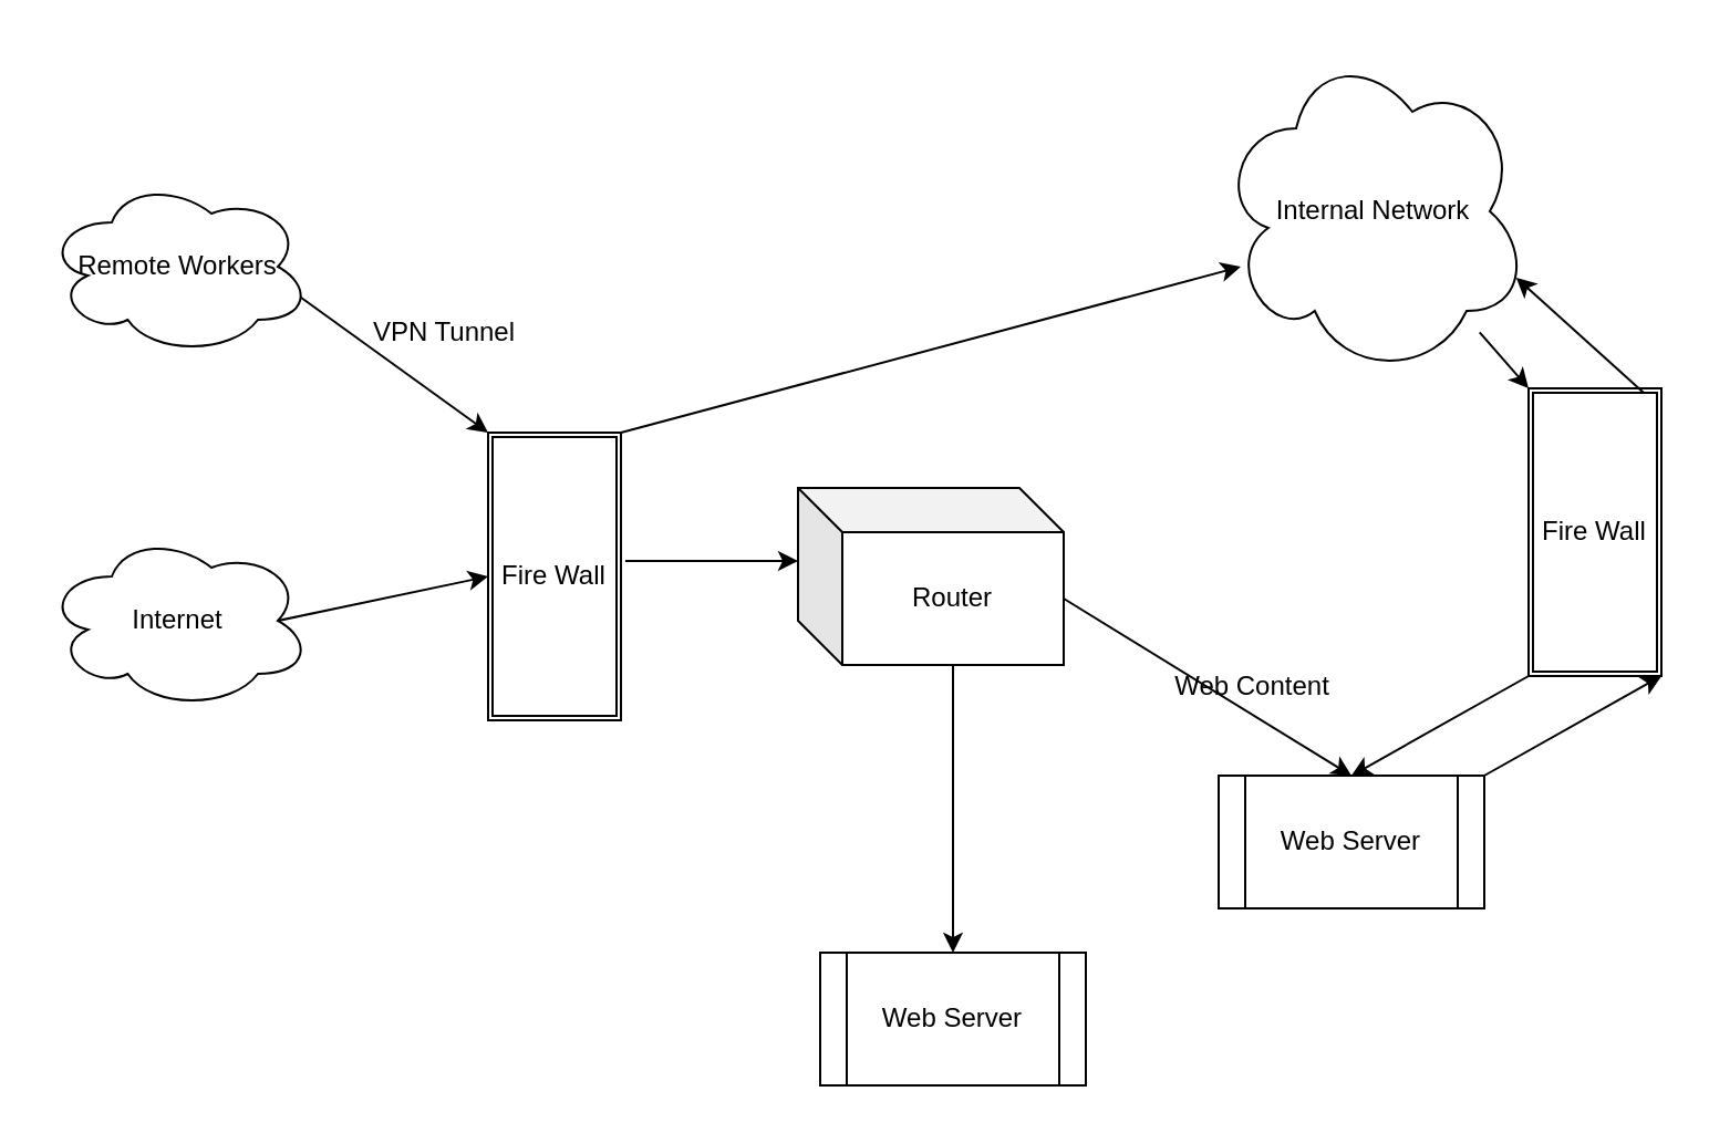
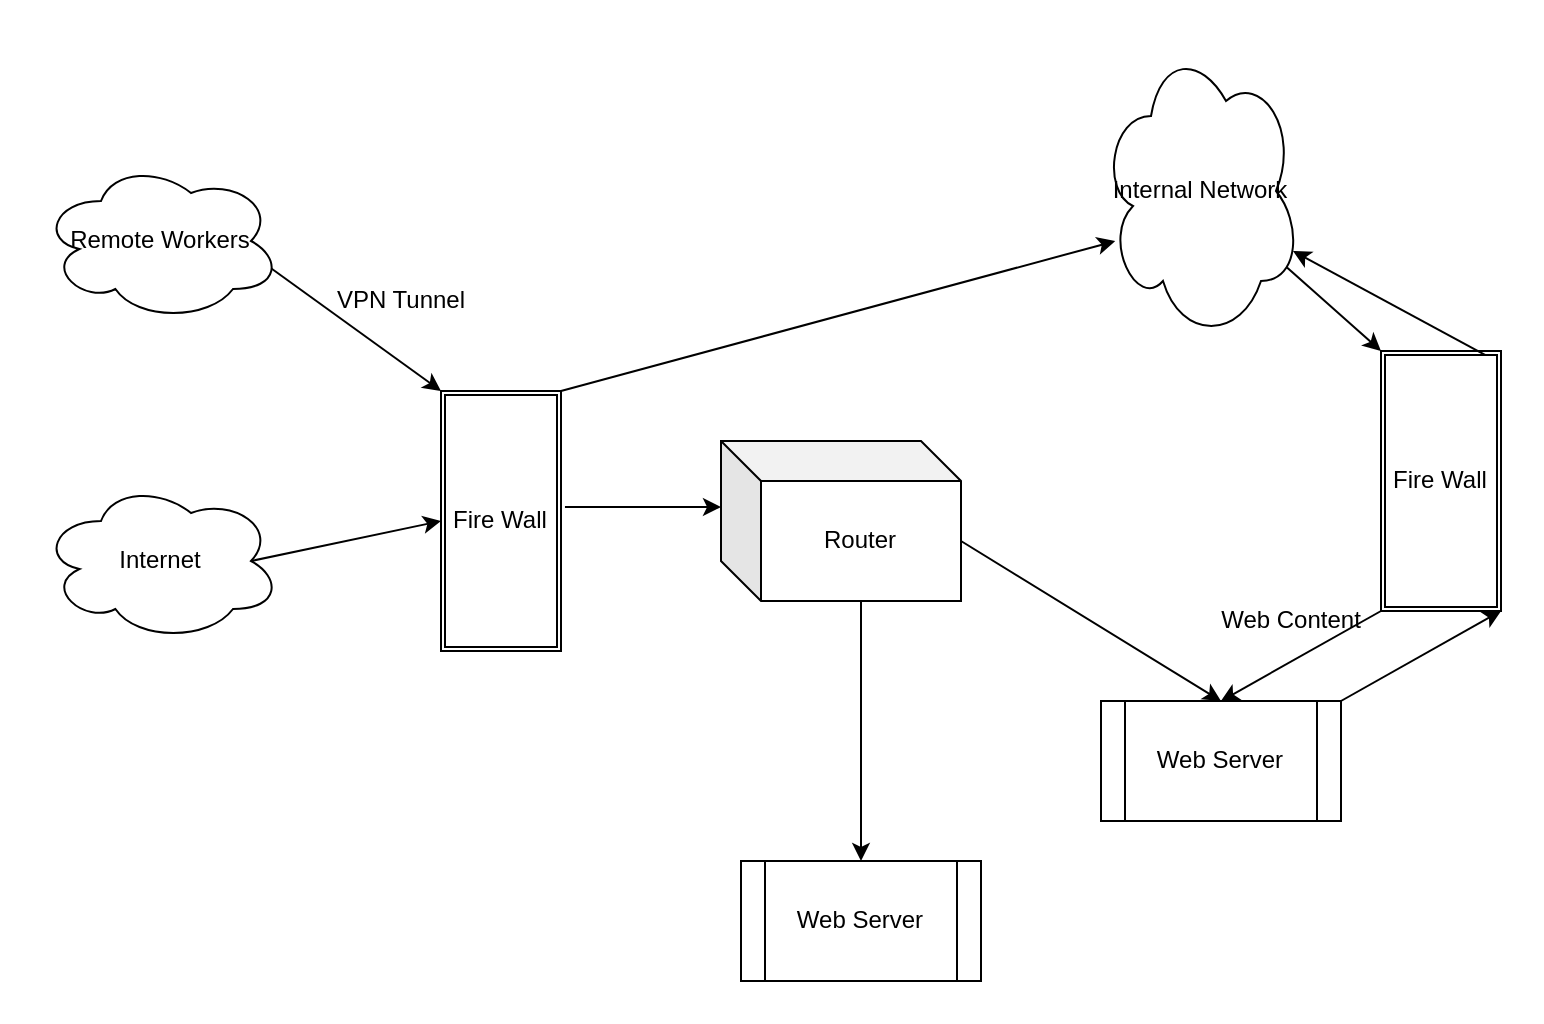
  <mxCell id="0" />
  <mxCell id="1" parent="0" />
  <mxCell id="2" value="Internet" style="ellipse;shape=cloud;whiteSpace=wrap;html=1;" vertex="1" parent="1"><mxGeometry x="20" y="240" width="120" height="80" as="geometry" /></mxCell>
  <mxCell id="3" value="Fire Wall" style="shape=ext;double=1;rounded=0;whiteSpace=wrap;html=1;" vertex="1" parent="1"><mxGeometry x="220" y="195" width="60" height="130" as="geometry" /></mxCell>
  <mxCell id="4" value="" style="endArrow=classic;html=1;exitX=1.033;exitY=0.446;exitDx=0;exitDy=0;exitPerimeter=0;" edge="1" parent="1" source="3"><mxGeometry width="50" height="50" relative="1" as="geometry"><mxPoint x="410" y="290" as="sourcePoint" /><mxPoint x="360" y="253" as="targetPoint" /></mxGeometry></mxCell>
  <mxCell id="5" value="Router" style="shape=cube;whiteSpace=wrap;html=1;boundedLbl=1;backgroundOutline=1;darkOpacity=0.05;darkOpacity2=0.1;" vertex="1" parent="1"><mxGeometry x="360" y="220" width="120" height="80" as="geometry" /></mxCell>
  <mxCell id="6" value="" style="endArrow=classic;html=1;exitX=0;exitY=0;exitDx=70;exitDy=80;exitPerimeter=0;" edge="1" parent="1" source="5"><mxGeometry width="50" height="50" relative="1" as="geometry"><mxPoint x="410" y="290" as="sourcePoint" /><mxPoint x="430" y="430" as="targetPoint" /></mxGeometry></mxCell>
  <mxCell id="7" value="Web Server" style="shape=process;whiteSpace=wrap;html=1;backgroundOutline=1;" vertex="1" parent="1"><mxGeometry x="370" y="430" width="120" height="60" as="geometry" /></mxCell>
  <mxCell id="8" value="Web Server" style="shape=process;whiteSpace=wrap;html=1;backgroundOutline=1;" vertex="1" parent="1"><mxGeometry x="550" y="350" width="120" height="60" as="geometry" /></mxCell>
  <mxCell id="9" value="" style="endArrow=classic;html=1;entryX=0.5;entryY=0;entryDx=0;entryDy=0;exitX=1;exitY=0.625;exitDx=0;exitDy=0;exitPerimeter=0;" edge="1" parent="1" source="5" target="8"><mxGeometry width="50" height="50" relative="1" as="geometry"><mxPoint x="420" y="210" as="sourcePoint" /><mxPoint x="460" y="240" as="targetPoint" /></mxGeometry></mxCell>
  <mxCell id="10" value="" style="endArrow=classic;html=1;entryX=0;entryY=0.5;entryDx=0;entryDy=0;exitX=0.875;exitY=0.5;exitDx=0;exitDy=0;exitPerimeter=0;" edge="1" parent="1" source="2" target="3"><mxGeometry width="50" height="50" relative="1" as="geometry"><mxPoint x="410" y="290" as="sourcePoint" /><mxPoint x="460" y="240" as="targetPoint" /></mxGeometry></mxCell>
  <mxCell id="11" value="" style="endArrow=classic;html=1;entryX=0;entryY=0;entryDx=0;entryDy=0;" edge="1" parent="1" target="3"><mxGeometry width="50" height="50" relative="1" as="geometry"><mxPoint x="130" y="130" as="sourcePoint" /><mxPoint x="260" y="130" as="targetPoint" /></mxGeometry></mxCell>
  <mxCell id="12" value="Remote Workers" style="ellipse;shape=cloud;whiteSpace=wrap;html=1;" vertex="1" parent="1"><mxGeometry x="20" y="80" width="120" height="80" as="geometry" /></mxCell>
  <mxCell id="13" value="VPN Tunnel" style="text;html=1;align=center;verticalAlign=middle;resizable=0;points=[];autosize=1;" vertex="1" parent="1"><mxGeometry x="160" y="140" width="80" height="20" as="geometry" /></mxCell>
  <mxCell id="14" value="" style="endArrow=classic;html=1;exitX=1;exitY=0;exitDx=0;exitDy=0;entryX=0.071;entryY=0.667;entryDx=0;entryDy=0;entryPerimeter=0;" edge="1" parent="1" source="3" target="15"><mxGeometry width="50" height="50" relative="1" as="geometry"><mxPoint x="410" y="290" as="sourcePoint" /><mxPoint x="500" y="170" as="targetPoint" /></mxGeometry></mxCell>
- <mxCell id="15" value="Internal Network" style="ellipse;shape=cloud;whiteSpace=wrap;html=1;" vertex="1" parent="1"><mxGeometry x="550" y="20" width="140" height="150" as="geometry" /></mxCell>
+ <mxCell id="15" value="Internal Network" style="ellipse;shape=cloud;whiteSpace=wrap;html=1;" vertex="1" parent="1"><mxGeometry x="550" y="20" width="100" height="150" as="geometry" /></mxCell>
  <mxCell id="16" value="" style="endArrow=classic;html=1;entryX=0.5;entryY=0;entryDx=0;entryDy=0;exitX=0;exitY=1;exitDx=0;exitDy=0;" edge="1" parent="1" source="19" target="8"><mxGeometry width="50" height="50" relative="1" as="geometry"><mxPoint x="410" y="260" as="sourcePoint" /><mxPoint x="460" y="210" as="targetPoint" /></mxGeometry></mxCell>
- <mxCell id="17" value="Web Content" style="text;html=1;align=center;verticalAlign=middle;resizable=0;points=[];autosize=1;" vertex="1" parent="1"><mxGeometry x="520" y="300" width="90" height="20" as="geometry" /></mxCell>
+ <mxCell id="17" value="Web Content" style="text;html=1;align=center;verticalAlign=middle;resizable=0;points=[];autosize=1;" vertex="1" parent="1"><mxGeometry x="600" y="300" width="90" height="20" as="geometry" /></mxCell>
  <mxCell id="18" value="" style="endArrow=classic;html=1;exitX=1;exitY=0;exitDx=0;exitDy=0;entryX=1;entryY=1;entryDx=0;entryDy=0;" edge="1" parent="1" source="8" target="19"><mxGeometry width="50" height="50" relative="1" as="geometry"><mxPoint x="410" y="260" as="sourcePoint" /><mxPoint x="460" y="210" as="targetPoint" /></mxGeometry></mxCell>
  <mxCell id="19" value="Fire Wall" style="shape=ext;double=1;rounded=0;whiteSpace=wrap;html=1;" vertex="1" parent="1"><mxGeometry x="690" y="175" width="60" height="130" as="geometry" /></mxCell>
  <mxCell id="20" value="" style="endArrow=classic;html=1;entryX=0;entryY=0;entryDx=0;entryDy=0;" edge="1" parent="1" source="15" target="19"><mxGeometry width="50" height="50" relative="1" as="geometry"><mxPoint x="470" y="250" as="sourcePoint" /><mxPoint x="660" y="200" as="targetPoint" /></mxGeometry></mxCell>
  <mxCell id="21" value="" style="endArrow=classic;html=1;entryX=0.96;entryY=0.7;entryDx=0;entryDy=0;entryPerimeter=0;exitX=0.867;exitY=0.015;exitDx=0;exitDy=0;exitPerimeter=0;" edge="1" parent="1" source="19" target="15"><mxGeometry width="50" height="50" relative="1" as="geometry"><mxPoint x="470" y="250" as="sourcePoint" /><mxPoint x="520" y="200" as="targetPoint" /></mxGeometry></mxCell>
